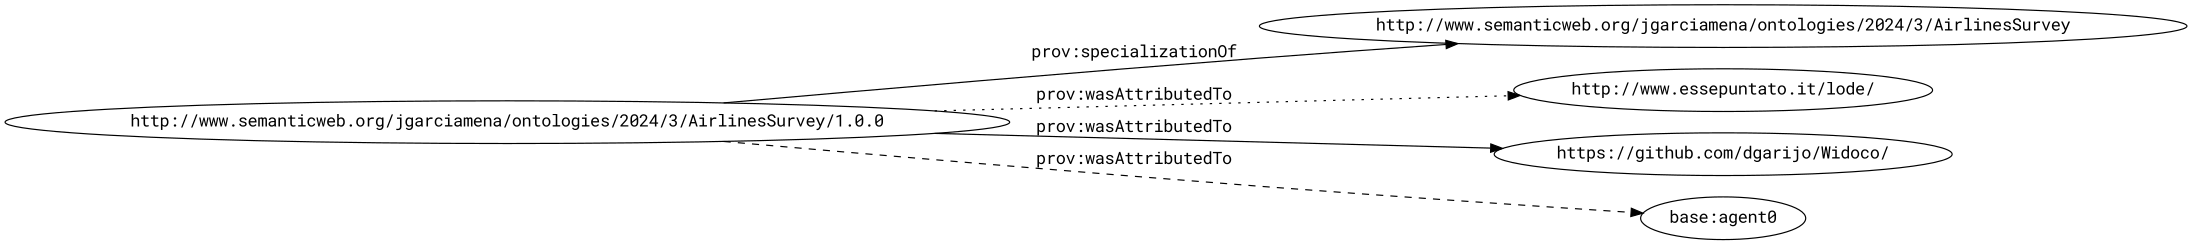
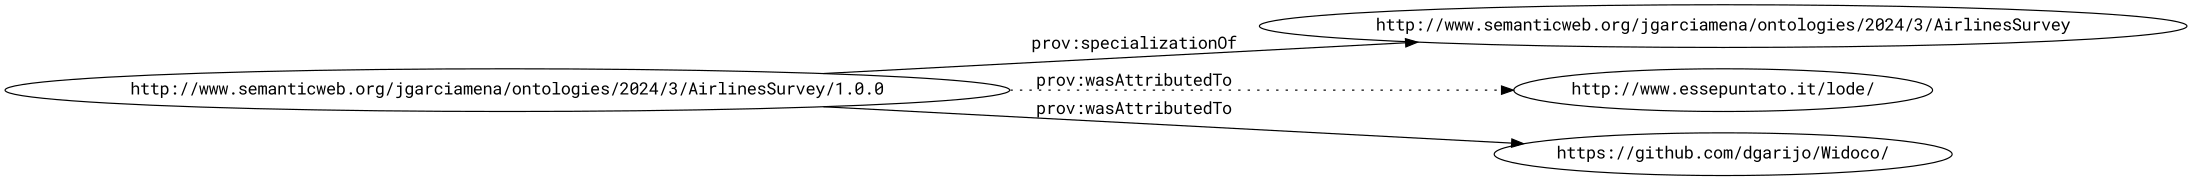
  digraph {
    rankdir=LR
    fontname="Roboto Mono"
    node [fontname="Roboto Mono"]
    edge [style=solid fontname="Roboto Mono"]
    "http://www.semanticweb.org/jgarciamena/ontologies/2024/3/AirlinesSurvey/1.0.0"
    "http://www.semanticweb.org/jgarciamena/ontologies/2024/3/AirlinesSurvey"
    "http://www.essepuntato.it/lode/"
    "https://github.com/dgarijo/Widoco/"
-   "base:agent0"
    "http://www.semanticweb.org/jgarciamena/ontologies/2024/3/AirlinesSurvey/1.0.0" -> "http://www.semanticweb.org/jgarciamena/ontologies/2024/3/AirlinesSurvey" [label="prov:specializationOf"]
    "http://www.semanticweb.org/jgarciamena/ontologies/2024/3/AirlinesSurvey/1.0.0" -> "http://www.essepuntato.it/lode/" [label="prov:wasAttributedTo" style=dotted]
    "http://www.semanticweb.org/jgarciamena/ontologies/2024/3/AirlinesSurvey/1.0.0" -> "https://github.com/dgarijo/Widoco/" [label="prov:wasAttributedTo"]
-   "http://www.semanticweb.org/jgarciamena/ontologies/2024/3/AirlinesSurvey/1.0.0" -> "base:agent0" [label="prov:wasAttributedTo" style=dashed]
  }
